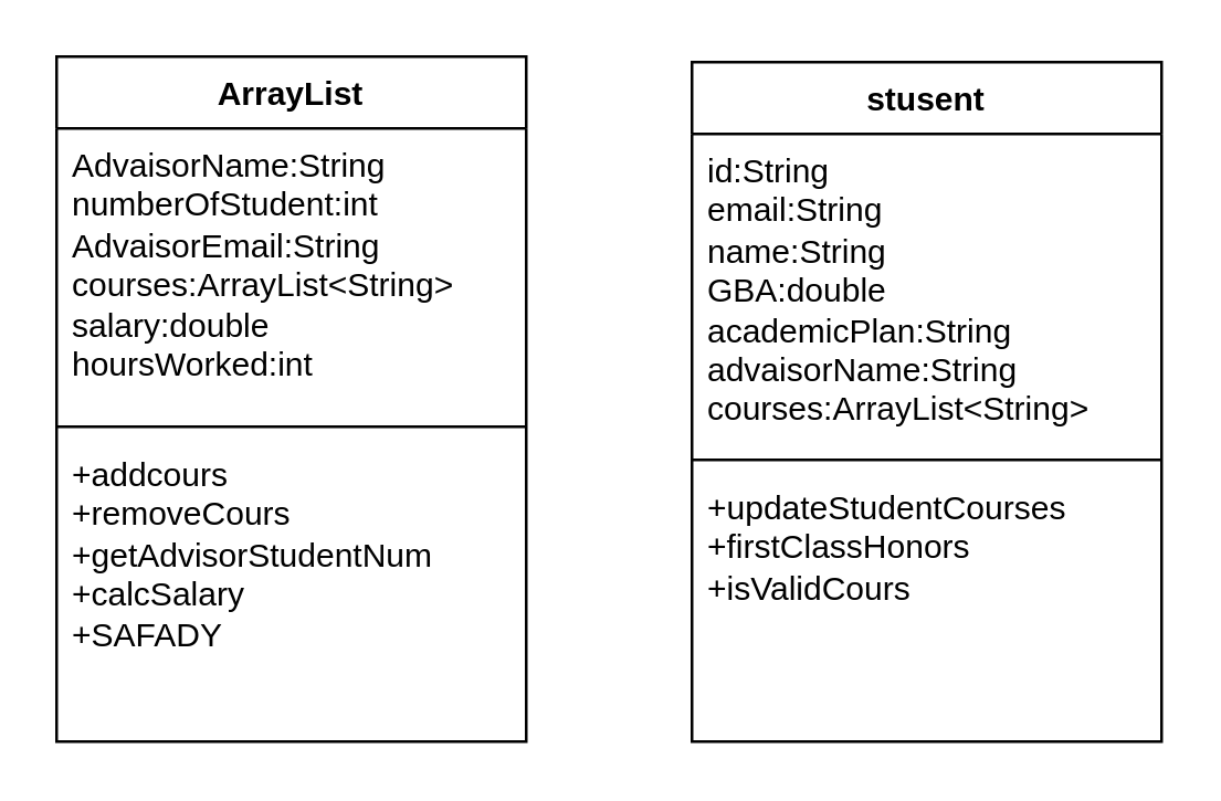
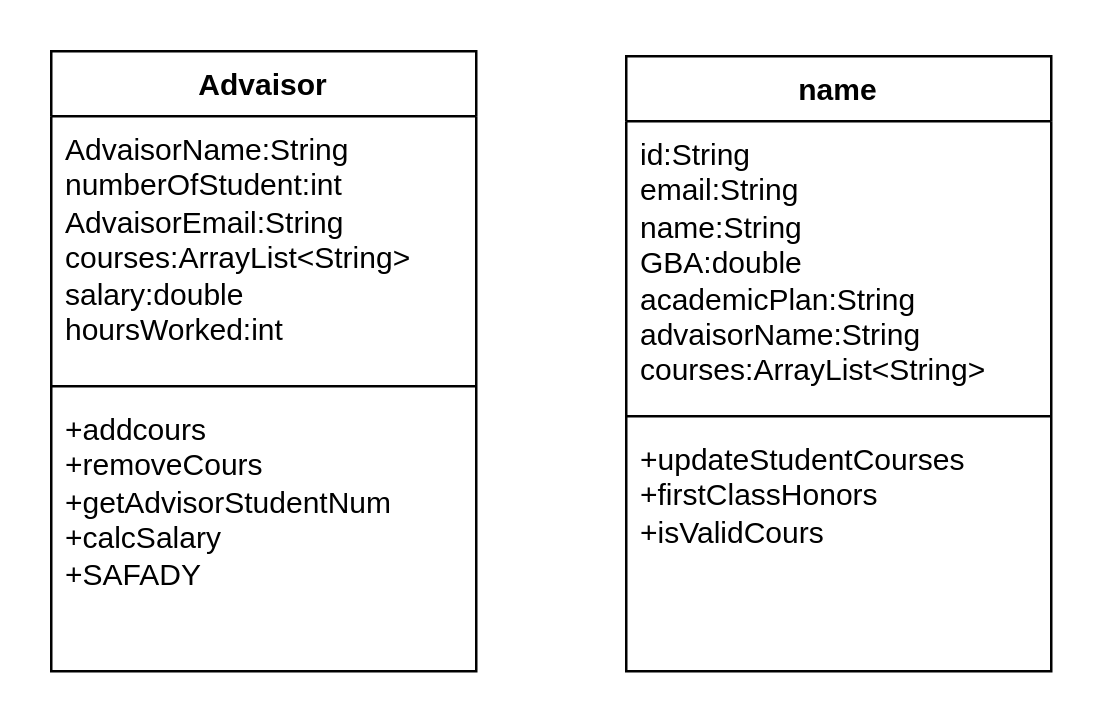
  <mxCell id="0" style=";html=1;" />
  <mxCell id="1" style=";html=1;" parent="0" />
- <mxCell id="2" value="ArrayList" style="swimlane;fontStyle=1;align=center;verticalAlign=top;childLayout=stackLayout;horizontal=1;startSize=26;horizontalStack=0;resizeParent=1;resizeParentMax=0;resizeLast=0;collapsible=1;marginBottom=0;whiteSpace=wrap;html=1;" vertex="1" parent="1"><mxGeometry x="20" y="20" width="170" height="248" as="geometry" /></mxCell>
+ <mxCell id="2" value="Advaisor" style="swimlane;fontStyle=1;align=center;verticalAlign=top;childLayout=stackLayout;horizontal=1;startSize=26;horizontalStack=0;resizeParent=1;resizeParentMax=0;resizeLast=0;collapsible=1;marginBottom=0;whiteSpace=wrap;html=1;" vertex="1" parent="1"><mxGeometry x="20" y="20" width="170" height="248" as="geometry" /></mxCell>
  <mxCell id="3" value="AdvaisorName:String&lt;div&gt;numberOfStudent:int&lt;/div&gt;&lt;div&gt;AdvaisorEmail:String&lt;/div&gt;&lt;div&gt;courses:ArrayList&amp;lt;String&amp;gt;&lt;/div&gt;&lt;div&gt;salary:double&lt;/div&gt;&lt;div&gt;hoursWorked:int&lt;/div&gt;" style="text;strokeColor=none;fillColor=none;align=left;verticalAlign=top;spacingLeft=4;spacingRight=4;overflow=hidden;rotatable=0;points=[[0,0.5],[1,0.5]];portConstraint=eastwest;whiteSpace=wrap;html=1;" vertex="1" parent="2"><mxGeometry y="26" width="170" height="104" as="geometry" /></mxCell>
  <mxCell id="4" value="" style="line;strokeWidth=1;fillColor=none;align=left;verticalAlign=middle;spacingTop=-1;spacingLeft=3;spacingRight=3;rotatable=0;labelPosition=right;points=[];portConstraint=eastwest;strokeColor=inherit;" vertex="1" parent="2"><mxGeometry y="130" width="170" height="8" as="geometry" /></mxCell>
  <mxCell id="5" value="+addcours&lt;div&gt;+removeCours&lt;/div&gt;&lt;div&gt;+getAdvisorStudentNum&lt;/div&gt;&lt;div&gt;+calcSalary&lt;/div&gt;&lt;div&gt;+SAFADY&lt;/div&gt;" style="text;strokeColor=none;fillColor=none;align=left;verticalAlign=top;spacingLeft=4;spacingRight=4;overflow=hidden;rotatable=0;points=[[0,0.5],[1,0.5]];portConstraint=eastwest;whiteSpace=wrap;html=1;" vertex="1" parent="2"><mxGeometry y="138" width="170" height="110" as="geometry" /></mxCell>
- <mxCell id="6" value="stusent" style="swimlane;fontStyle=1;align=center;verticalAlign=top;childLayout=stackLayout;horizontal=1;startSize=26;horizontalStack=0;resizeParent=1;resizeParentMax=0;resizeLast=0;collapsible=1;marginBottom=0;whiteSpace=wrap;html=1;" vertex="1" parent="1"><mxGeometry x="250" y="22" width="170" height="246" as="geometry" /></mxCell>
+ <mxCell id="6" value="name" style="swimlane;fontStyle=1;align=center;verticalAlign=top;childLayout=stackLayout;horizontal=1;startSize=26;horizontalStack=0;resizeParent=1;resizeParentMax=0;resizeLast=0;collapsible=1;marginBottom=0;whiteSpace=wrap;html=1;" vertex="1" parent="1"><mxGeometry x="250" y="22" width="170" height="246" as="geometry" /></mxCell>
  <mxCell id="7" value="id:String&lt;div&gt;email:String&lt;/div&gt;&lt;div&gt;name:String&lt;/div&gt;&lt;div&gt;GBA:double&lt;/div&gt;&lt;div&gt;academicPlan:String&lt;/div&gt;&lt;div&gt;advaisorName:String&lt;/div&gt;&lt;div&gt;courses:ArrayList&amp;lt;String&amp;gt;&lt;/div&gt;" style="text;strokeColor=none;fillColor=none;align=left;verticalAlign=top;spacingLeft=4;spacingRight=4;overflow=hidden;rotatable=0;points=[[0,0.5],[1,0.5]];portConstraint=eastwest;whiteSpace=wrap;html=1;" vertex="1" parent="6"><mxGeometry y="26" width="170" height="114" as="geometry" /></mxCell>
  <mxCell id="8" value="" style="line;strokeWidth=1;fillColor=none;align=left;verticalAlign=middle;spacingTop=-1;spacingLeft=3;spacingRight=3;rotatable=0;labelPosition=right;points=[];portConstraint=eastwest;strokeColor=inherit;" vertex="1" parent="6"><mxGeometry y="140" width="170" height="8" as="geometry" /></mxCell>
  <mxCell id="9" value="+updateStudentCourses&lt;div&gt;+firstClassHonors&lt;/div&gt;&lt;div&gt;+isValidCours&lt;/div&gt;" style="text;strokeColor=none;fillColor=none;align=left;verticalAlign=top;spacingLeft=4;spacingRight=4;overflow=hidden;rotatable=0;points=[[0,0.5],[1,0.5]];portConstraint=eastwest;whiteSpace=wrap;html=1;" vertex="1" parent="6"><mxGeometry y="148" width="170" height="98" as="geometry" /></mxCell>
